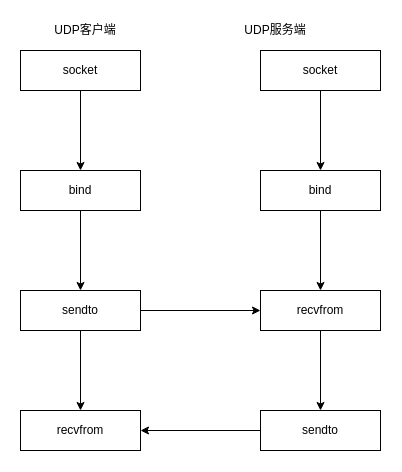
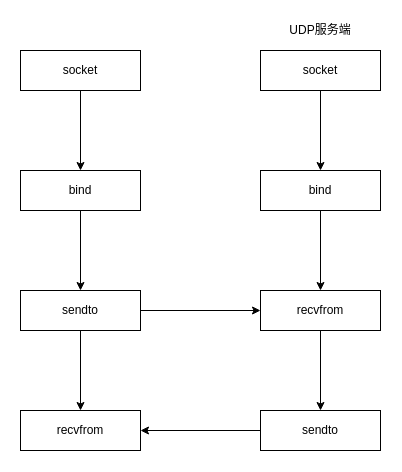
  <mxCell id="0" />
  <mxCell id="1" parent="0" />
  <mxCell id="2" style="edgeStyle=orthogonalEdgeStyle;rounded=0;orthogonalLoop=1;jettySize=auto;html=1;exitX=0.5;exitY=1;exitDx=0;exitDy=0;entryX=0.5;entryY=0;entryDx=0;entryDy=0;" edge="1" parent="1" source="3" target="5"><mxGeometry relative="1" as="geometry" /></mxCell>
  <mxCell id="3" value="socket" style="rounded=0;whiteSpace=wrap;html=1;" vertex="1" parent="1"><mxGeometry x="20" y="50" width="120" height="40" as="geometry" /></mxCell>
  <mxCell id="4" style="edgeStyle=orthogonalEdgeStyle;rounded=0;orthogonalLoop=1;jettySize=auto;html=1;exitX=0.5;exitY=1;exitDx=0;exitDy=0;entryX=0.5;entryY=0;entryDx=0;entryDy=0;" edge="1" parent="1" source="5" target="8"><mxGeometry relative="1" as="geometry" /></mxCell>
  <mxCell id="5" value="bind" style="rounded=0;whiteSpace=wrap;html=1;" vertex="1" parent="1"><mxGeometry x="20" y="170" width="120" height="40" as="geometry" /></mxCell>
  <mxCell id="6" style="edgeStyle=orthogonalEdgeStyle;rounded=0;orthogonalLoop=1;jettySize=auto;html=1;exitX=1;exitY=0.5;exitDx=0;exitDy=0;entryX=0;entryY=0.5;entryDx=0;entryDy=0;" edge="1" parent="1" source="8" target="15"><mxGeometry relative="1" as="geometry" /></mxCell>
  <mxCell id="7" style="edgeStyle=orthogonalEdgeStyle;rounded=0;orthogonalLoop=1;jettySize=auto;html=1;exitX=0.5;exitY=1;exitDx=0;exitDy=0;entryX=0.5;entryY=0;entryDx=0;entryDy=0;" edge="1" parent="1" source="8" target="9"><mxGeometry relative="1" as="geometry" /></mxCell>
  <mxCell id="8" value="sendto" style="rounded=0;whiteSpace=wrap;html=1;" vertex="1" parent="1"><mxGeometry x="20" y="290" width="120" height="40" as="geometry" /></mxCell>
  <mxCell id="9" value="recvfrom" style="rounded=0;whiteSpace=wrap;html=1;" vertex="1" parent="1"><mxGeometry x="20" y="410" width="120" height="40" as="geometry" /></mxCell>
  <mxCell id="10" style="edgeStyle=orthogonalEdgeStyle;rounded=0;orthogonalLoop=1;jettySize=auto;html=1;exitX=0.5;exitY=1;exitDx=0;exitDy=0;entryX=0.5;entryY=0;entryDx=0;entryDy=0;" edge="1" parent="1" source="11" target="13"><mxGeometry relative="1" as="geometry" /></mxCell>
  <mxCell id="11" value="&lt;span&gt;socket&lt;/span&gt;" style="rounded=0;whiteSpace=wrap;html=1;" vertex="1" parent="1"><mxGeometry x="260" y="50" width="120" height="40" as="geometry" /></mxCell>
  <mxCell id="12" style="edgeStyle=orthogonalEdgeStyle;rounded=0;orthogonalLoop=1;jettySize=auto;html=1;exitX=0.5;exitY=1;exitDx=0;exitDy=0;entryX=0.5;entryY=0;entryDx=0;entryDy=0;" edge="1" parent="1" source="13" target="15"><mxGeometry relative="1" as="geometry" /></mxCell>
  <mxCell id="13" value="bind" style="rounded=0;whiteSpace=wrap;html=1;" vertex="1" parent="1"><mxGeometry x="260" y="170" width="120" height="40" as="geometry" /></mxCell>
  <mxCell id="14" style="edgeStyle=orthogonalEdgeStyle;rounded=0;orthogonalLoop=1;jettySize=auto;html=1;exitX=0.5;exitY=1;exitDx=0;exitDy=0;entryX=0.5;entryY=0;entryDx=0;entryDy=0;" edge="1" parent="1" source="15" target="17"><mxGeometry relative="1" as="geometry" /></mxCell>
  <mxCell id="15" value="recvfrom" style="rounded=0;whiteSpace=wrap;html=1;" vertex="1" parent="1"><mxGeometry x="260" y="290" width="120" height="40" as="geometry" /></mxCell>
  <mxCell id="16" style="edgeStyle=orthogonalEdgeStyle;rounded=0;orthogonalLoop=1;jettySize=auto;html=1;exitX=0;exitY=0.5;exitDx=0;exitDy=0;entryX=1;entryY=0.5;entryDx=0;entryDy=0;" edge="1" parent="1" source="17" target="9"><mxGeometry relative="1" as="geometry" /></mxCell>
  <mxCell id="17" value="sendto" style="rounded=0;whiteSpace=wrap;html=1;" vertex="1" parent="1"><mxGeometry x="260" y="410" width="120" height="40" as="geometry" /></mxCell>
- <mxCell id="18" value="UDP客户端" style="text;html=1;strokeColor=none;fillColor=none;align=center;verticalAlign=middle;whiteSpace=wrap;rounded=0;" vertex="1" parent="1"><mxGeometry x="50" y="20" width="70" height="20" as="geometry" /></mxCell>
- <mxCell id="19" value="UDP服务端" style="text;html=1;strokeColor=none;fillColor=none;align=center;verticalAlign=middle;whiteSpace=wrap;rounded=0;" vertex="1" parent="1"><mxGeometry x="240" y="20" width="70" height="20" as="geometry" /></mxCell>
+ <mxCell id="19" value="UDP服务端" style="text;html=1;strokeColor=none;fillColor=none;align=center;verticalAlign=middle;whiteSpace=wrap;rounded=0;" vertex="1" parent="1"><mxGeometry x="285" y="20" width="70" height="20" as="geometry" /></mxCell>
